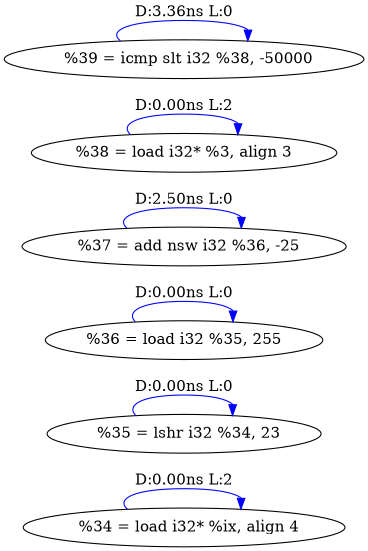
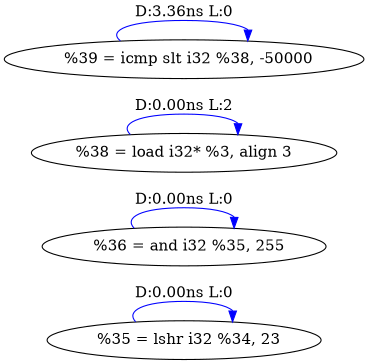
  digraph {
    rankdir=LR
    edge [color=blue]
-   n1 [label="  %34 = load i32* %ix, align 4"]
    n2 [label="  %35 = lshr i32 %34, 23"]
-   n3 [label="%36 = load i32 %35, 255"]
-   n4 [label="  %37 = add nsw i32 %36, -25"]
+   n3 [label="  %36 = and i32 %35, 255"]
    n5 [label="%38 = load i32* %3, align 3"]
    n6 [label="  %39 = icmp slt i32 %38, -50000"]
-   n1 -> n1 [label="D:0.00ns L:2"]
    n2 -> n2 [label="D:0.00ns L:0"]
    n3 -> n3 [label="D:0.00ns L:0"]
-   n4 -> n4 [label="D:2.50ns L:0"]
    n5 -> n5 [label="D:0.00ns L:2"]
    n6 -> n6 [label="D:3.36ns L:0"]
  }
